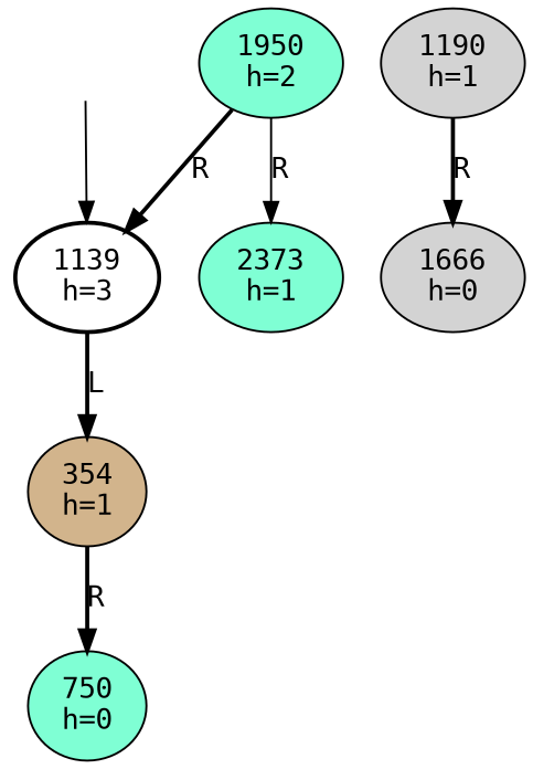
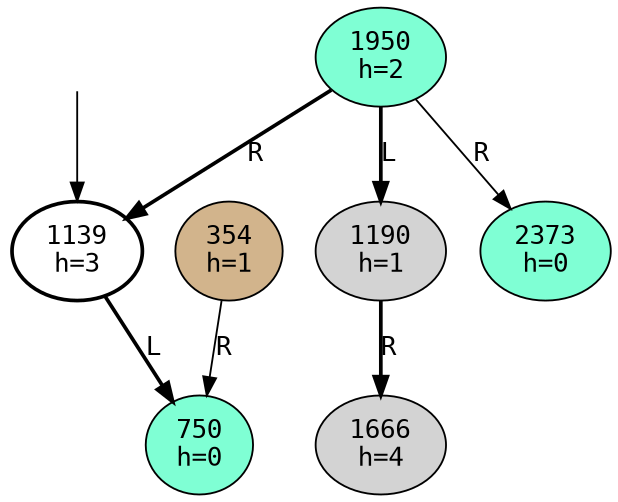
  digraph {
    fontname="DejaVu Sans Mono"
    node [fontname="DejaVu Sans Mono" style=filled fillcolor=aquamarine]
    edge [fontname="DejaVu Sans Mono" style=bold]
    Dummy [style=invis fillcolor=""]
    n2 [fillcolor=white label="1139\nh=3" penwidth=2]
    n3 [fillcolor=tan label="354\nh=1"]
    n4 [label="750\nh=0"]
    n5 [label="1950\nh=2"]
    n6 [fillcolor=lightgrey label="1190\nh=1"]
-   n7 [label="2373\nh=1"]
-   n8 [fillcolor=lightgrey label="1666\nh=0"]
+   n7 [label="2373\nh=0"]
+   n8 [fillcolor=lightgrey label="1666\nh=4"]
    Dummy -> n2 [style=solid]
-   n2 -> n3 [label=L]
-   n3 -> n4 [label=R]
+   n2 -> n4 [label=L]
+   n3 -> n4 [label=R style=solid]
    n5 -> n2 [label=R]
+   n5 -> n6 [label=L]
    n5 -> n7 [label=R style=solid]
    n6 -> n8 [label=R]
  }
